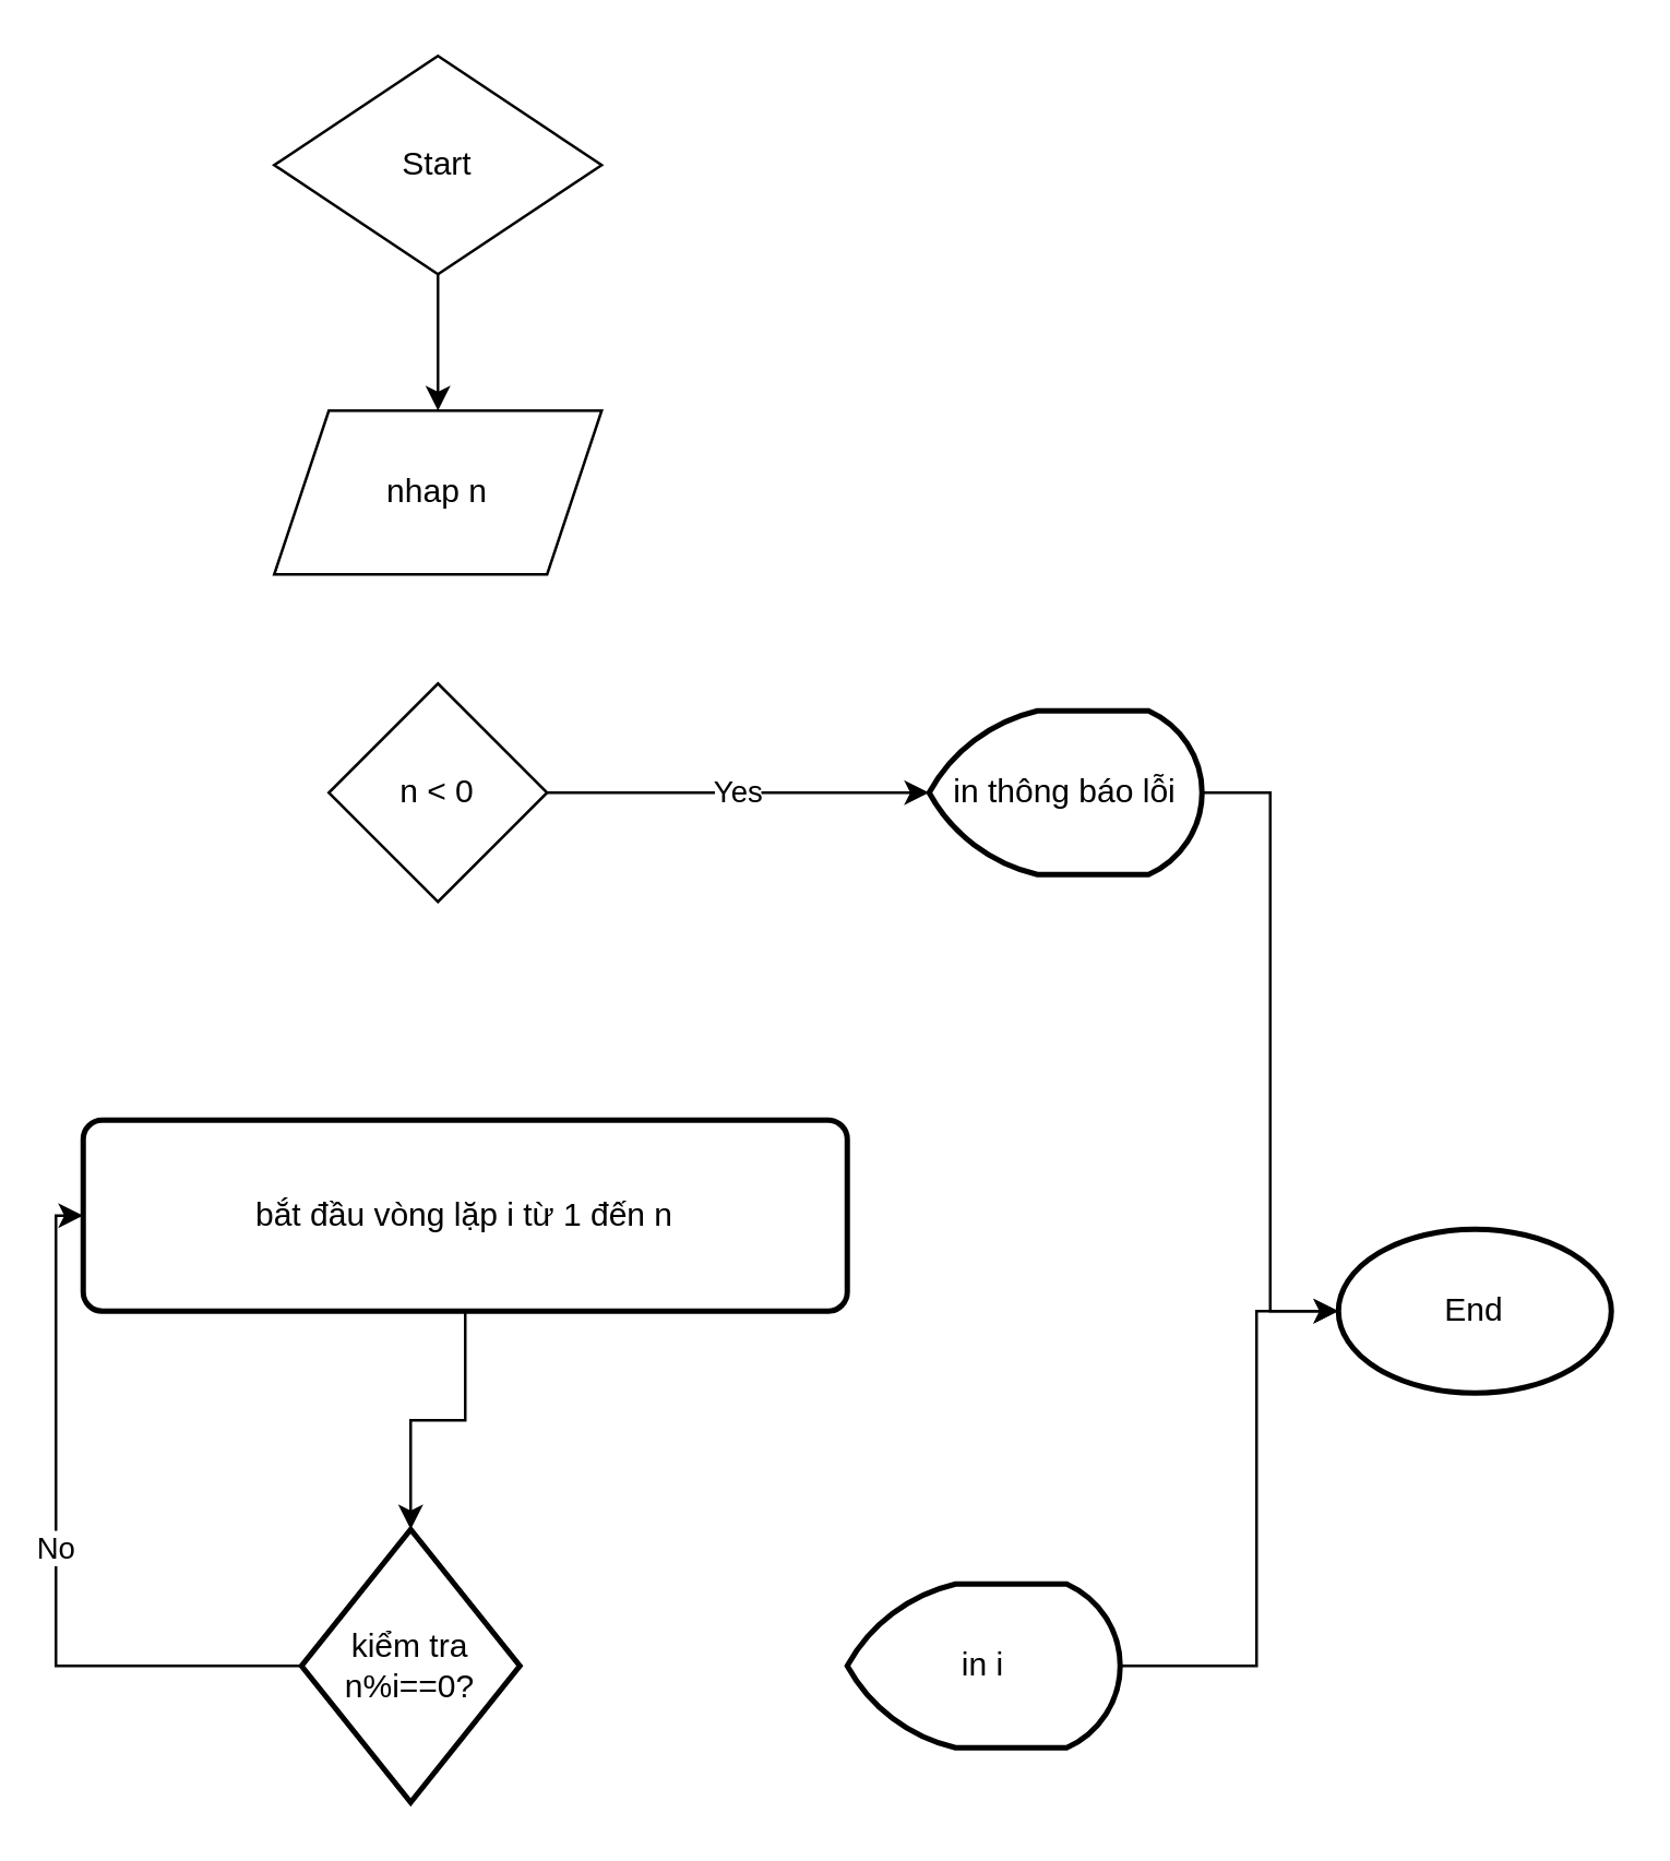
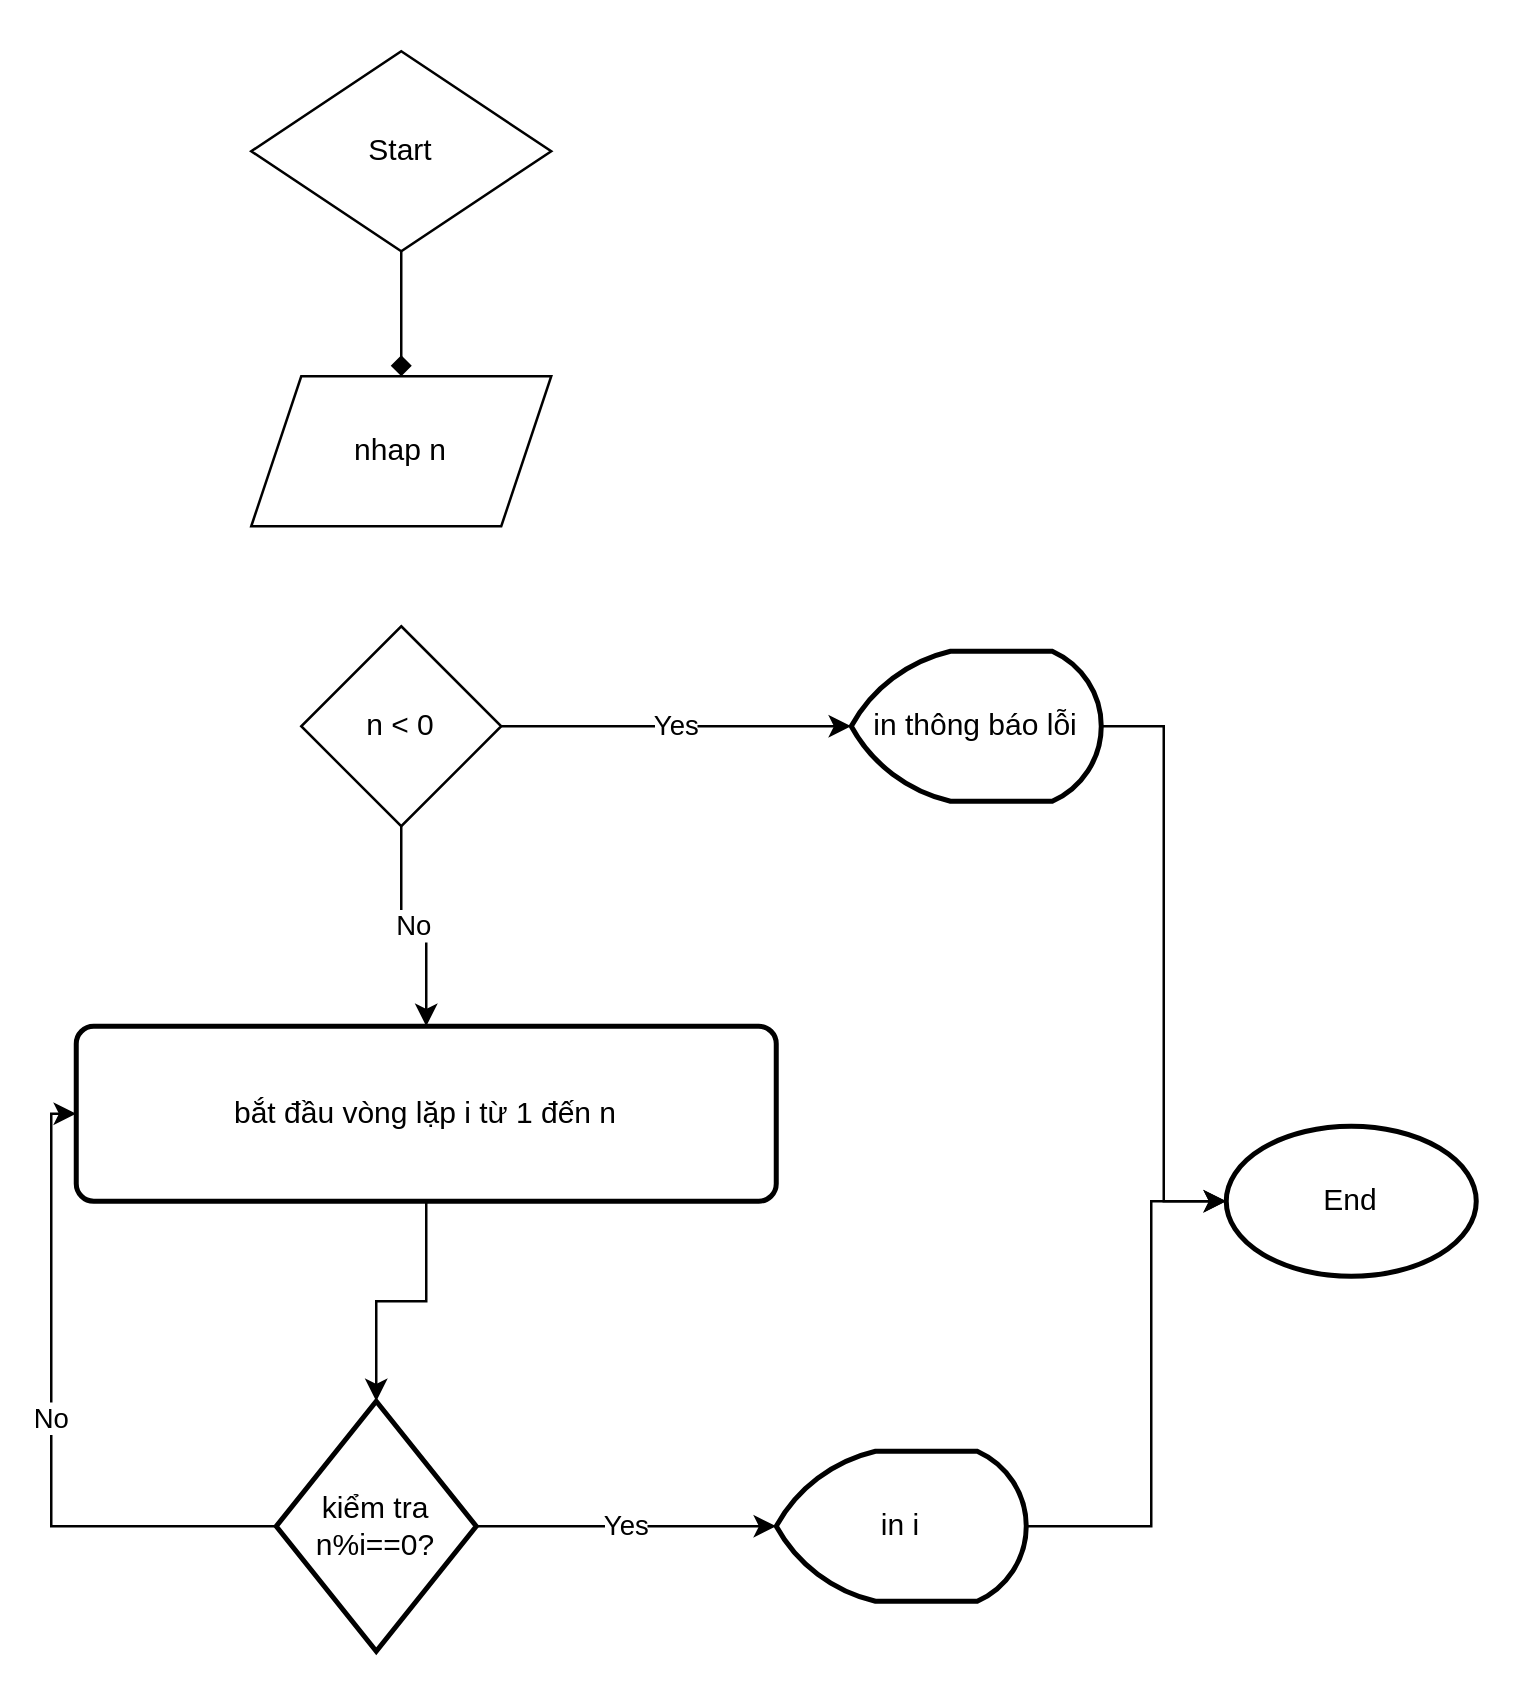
  <mxCell id="0" />
  <mxCell id="1" parent="0" />
- <mxCell id="2" style="edgeStyle=orthogonalEdgeStyle;rounded=0;orthogonalLoop=1;jettySize=auto;html=1;entryX=0.5;entryY=0;entryDx=0;entryDy=0;" edge="1" parent="1" source="3" target="4"><mxGeometry relative="1" as="geometry" /></mxCell>
+ <mxCell id="2" style="edgeStyle=orthogonalEdgeStyle;rounded=0;orthogonalLoop=1;jettySize=auto;html=1;entryX=0.5;entryY=0;entryDx=0;entryDy=0;endArrow=diamond;" edge="1" parent="1" source="3" target="4"><mxGeometry relative="1" as="geometry" /></mxCell>
  <mxCell id="3" value="Start" style="rhombus;whiteSpace=wrap;html=1;" vertex="1" parent="1"><mxGeometry x="100" y="20" width="120" height="80" as="geometry" /></mxCell>
  <mxCell id="4" value="nhap n" style="shape=parallelogram;perimeter=parallelogramPerimeter;whiteSpace=wrap;html=1;fixedSize=1;" vertex="1" parent="1"><mxGeometry x="100" y="150" width="120" height="60" as="geometry" /></mxCell>
  <mxCell id="5" value="Yes" style="edgeStyle=orthogonalEdgeStyle;rounded=0;orthogonalLoop=1;jettySize=auto;html=1;" edge="1" parent="1" source="7" target="8"><mxGeometry relative="1" as="geometry" /></mxCell>
+ <mxCell id="6" value="No" style="edgeStyle=orthogonalEdgeStyle;rounded=0;orthogonalLoop=1;jettySize=auto;html=1;entryX=0.5;entryY=0;entryDx=0;entryDy=0;" edge="1" parent="1" source="7" target="9"><mxGeometry relative="1" as="geometry" /></mxCell>
  <mxCell id="7" value="n &amp;lt; 0" style="rhombus;whiteSpace=wrap;html=1;" vertex="1" parent="1"><mxGeometry x="120" y="250" width="80" height="80" as="geometry" /></mxCell>
  <mxCell id="8" value="in thông báo lỗi" style="strokeWidth=2;html=1;shape=mxgraph.flowchart.display;whiteSpace=wrap;" vertex="1" parent="1"><mxGeometry x="340" y="260" width="100" height="60" as="geometry" /></mxCell>
  <mxCell id="9" value="bắt đầu vòng lặp i từ 1 đến n" style="rounded=1;whiteSpace=wrap;html=1;absoluteArcSize=1;arcSize=14;strokeWidth=2;" vertex="1" parent="1"><mxGeometry x="30" y="410" width="280" height="70" as="geometry" /></mxCell>
  <mxCell id="10" value="No" style="edgeStyle=orthogonalEdgeStyle;rounded=0;orthogonalLoop=1;jettySize=auto;html=1;" edge="1" parent="1" source="11" target="9"><mxGeometry relative="1" as="geometry"><Array as="points"><mxPoint x="20" y="610" /></Array></mxGeometry></mxCell>
  <mxCell id="11" value="kiểm tra n%i==0?" style="strokeWidth=2;html=1;shape=mxgraph.flowchart.decision;whiteSpace=wrap;" vertex="1" parent="1"><mxGeometry x="110" y="560" width="80" height="100" as="geometry" /></mxCell>
  <mxCell id="12" style="edgeStyle=orthogonalEdgeStyle;rounded=0;orthogonalLoop=1;jettySize=auto;html=1;entryX=0.5;entryY=0;entryDx=0;entryDy=0;entryPerimeter=0;" edge="1" parent="1" source="9" target="11"><mxGeometry relative="1" as="geometry" /></mxCell>
  <mxCell id="13" style="edgeStyle=orthogonalEdgeStyle;rounded=0;orthogonalLoop=1;jettySize=auto;html=1;" edge="1" parent="1" source="14" target="16"><mxGeometry relative="1" as="geometry"><Array as="points"><mxPoint x="460" y="610" /><mxPoint x="460" y="480" /></Array></mxGeometry></mxCell>
  <mxCell id="14" value="in i" style="strokeWidth=2;html=1;shape=mxgraph.flowchart.display;whiteSpace=wrap;" vertex="1" parent="1"><mxGeometry x="310" y="580" width="100" height="60" as="geometry" /></mxCell>
+ <mxCell id="15" value="Yes" style="edgeStyle=orthogonalEdgeStyle;rounded=0;orthogonalLoop=1;jettySize=auto;html=1;entryX=0;entryY=0.5;entryDx=0;entryDy=0;entryPerimeter=0;" edge="1" parent="1" source="11" target="14"><mxGeometry relative="1" as="geometry" /></mxCell>
  <mxCell id="16" value="End" style="strokeWidth=2;html=1;shape=mxgraph.flowchart.start_1;whiteSpace=wrap;" vertex="1" parent="1"><mxGeometry x="490" y="450" width="100" height="60" as="geometry" /></mxCell>
  <mxCell id="17" style="edgeStyle=orthogonalEdgeStyle;rounded=0;orthogonalLoop=1;jettySize=auto;html=1;entryX=0;entryY=0.5;entryDx=0;entryDy=0;entryPerimeter=0;" edge="1" parent="1" source="8" target="16"><mxGeometry relative="1" as="geometry" /></mxCell>
